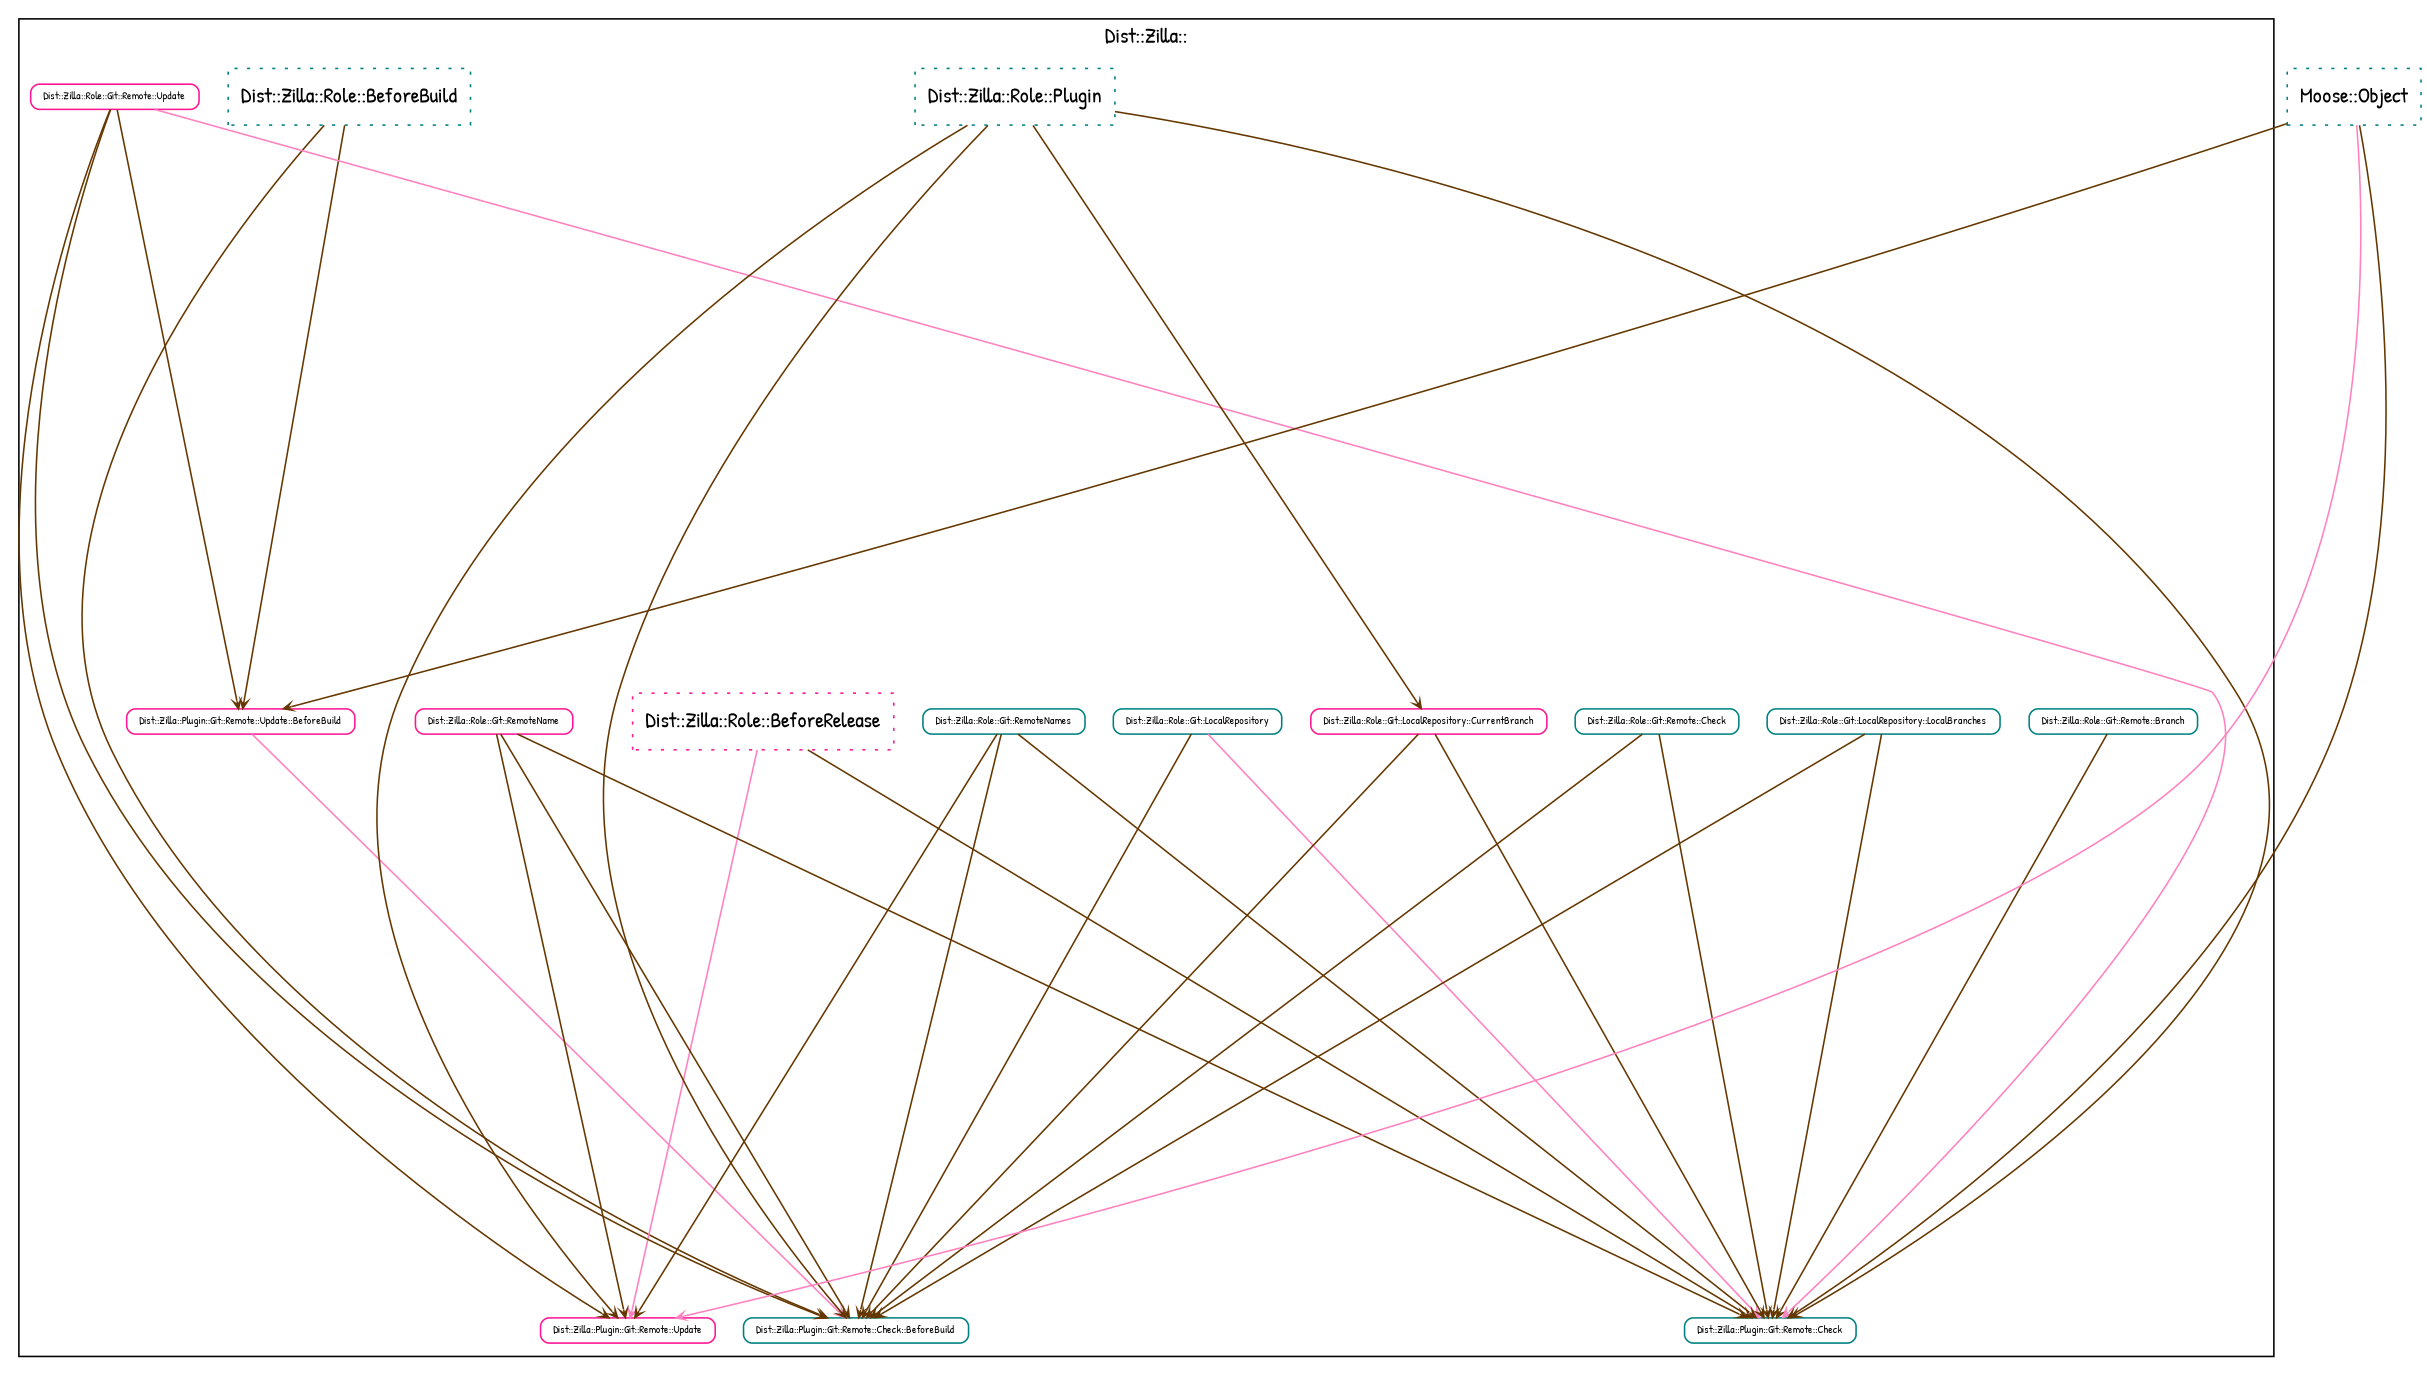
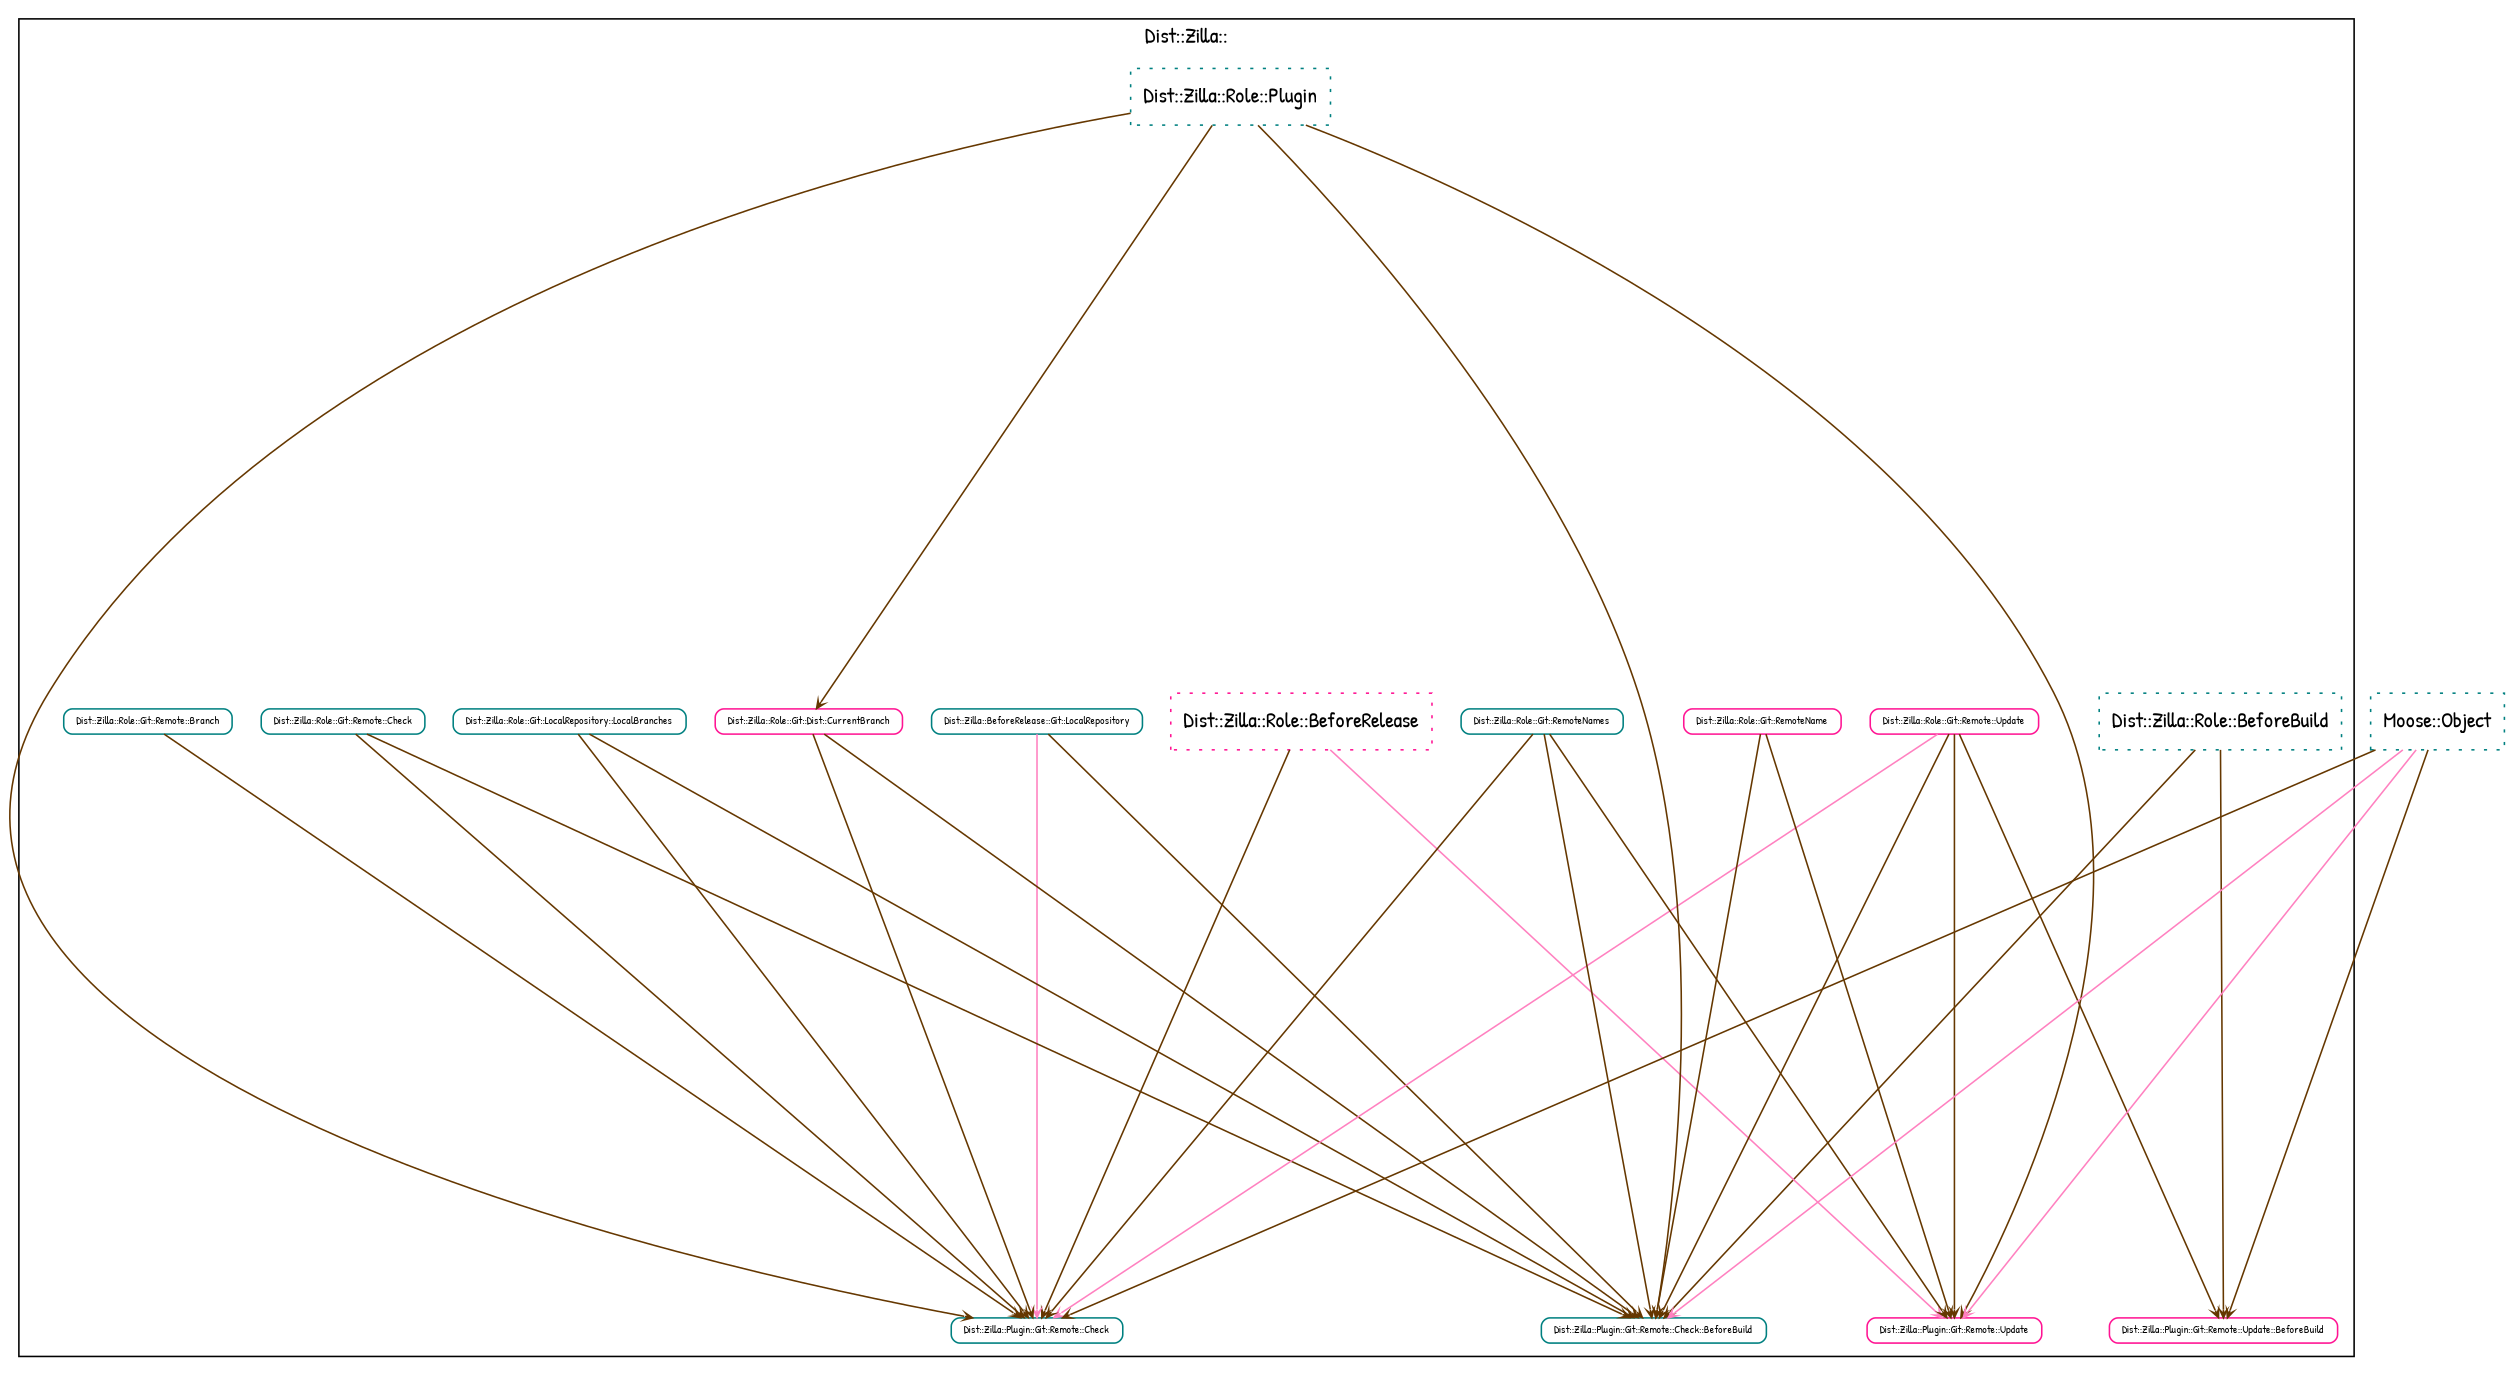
  strict digraph {
    fontname="Patrick Hand"
    rankdir=TB
    ranksep=5
    splines=spline
    node [color=teal fontname="Patrick Hand" fontsize=7 shape=Mrecord style=solid]
    edge [arrowhead=vee arrowsize=0.5 color="#653700" dir=forward fontname="Patrick Hand" fontsize=6 headclip=1 minlen=1 tailclip=1 weight=5]
    n1 [height=0.1 label="Dist::Zilla::Plugin::Git::Remote::Check"]
    n2 [height=0.1 label="Dist::Zilla::Plugin::Git::Remote::Check::BeforeBuild"]
    n3 [color=deeppink height=0.1 label="Dist::Zilla::Plugin::Git::Remote::Update"]
    n4 [color=deeppink height=0.1 label="Dist::Zilla::Plugin::Git::Remote::Update::BeforeBuild"]
    n5 [label="Dist::Zilla::Role::BeforeBuild" shape=record style=dotted fontsize=""]
    n6 [color=deeppink label="Dist::Zilla::Role::BeforeRelease" shape=record style=dotted fontsize=""]
-   n7 [height=0.1 label="Dist::Zilla::Role::Git::LocalRepository"]
-   n8 [color=deeppink height=0.1 label="Dist::Zilla::Role::Git::LocalRepository::CurrentBranch"]
+   n7 [height=0.1 label="Dist::Zilla::BeforeRelease::Git::LocalRepository"]
+   n8 [color=deeppink height=0.1 label="Dist::Zilla::Role::Git::Dist::CurrentBranch"]
    n9 [height=0.1 label="Dist::Zilla::Role::Git::LocalRepository::LocalBranches"]
    n10 [height=0.1 label="Dist::Zilla::Role::Git::Remote::Branch"]
    n11 [height=0.1 label="Dist::Zilla::Role::Git::Remote::Check"]
    n12 [color=deeppink height=0.1 label="Dist::Zilla::Role::Git::Remote::Update"]
    n13 [color=deeppink height=0.1 label="Dist::Zilla::Role::Git::RemoteName"]
    n14 [height=0.1 label="Dist::Zilla::Role::Git::RemoteNames"]
    n15 [label="Dist::Zilla::Role::Plugin" shape=record style=dotted fontsize=""]
    n16 [label="Moose::Object" shape=record style=dotted fontsize=""]
    subgraph cluster_1 {
      label="Dist::Zilla::"
      rank=min
      n1
      n2
      n3
      n4
      n5
      n6
      n7
      n8
      n9
      n10
      n11
      n12
      n13
      n14
      n15
    }
    n5 -> n2
    n5 -> n4
    n6 -> n1
    n6 -> n3 [color="#ff81c0"]
    n7 -> n1 [color="#ff81c0"]
    n7 -> n2
    n8 -> n1
    n8 -> n2
    n9 -> n1
    n9 -> n2
    n10 -> n1
    n11 -> n1
    n11 -> n2
    n12 -> n1 [color="#ff81c0"]
    n12 -> n2
    n12 -> n3
    n12 -> n4
-   n13 -> n1
    n13 -> n2
    n13 -> n3
    n14 -> n1
    n14 -> n2
    n14 -> n3
    n15 -> n1
    n15 -> n2
    n15 -> n3
    n15 -> n8
    n16 -> n1 [weight=10]
-   n4 -> n2 [color="#ff81c0" weight=10]
+   n16 -> n2 [color="#ff81c0" weight=10]
    n16 -> n3 [color="#ff81c0" weight=10]
    n16 -> n4 [weight=10]
  }
